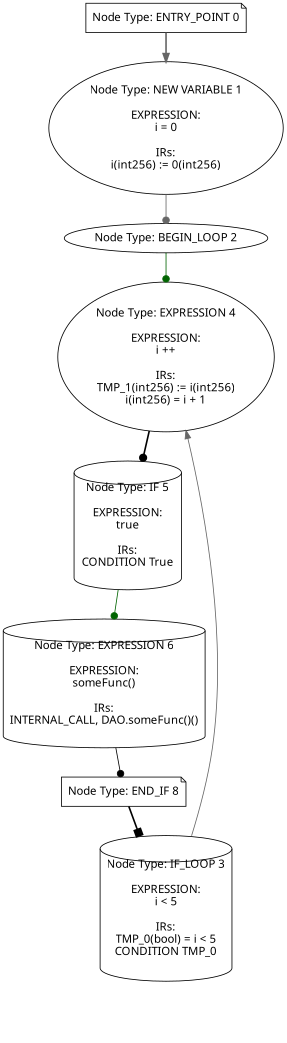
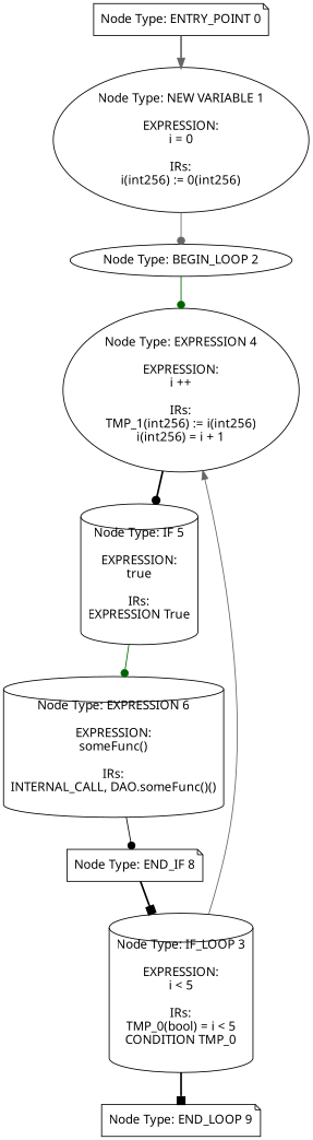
  digraph {
    fontname="Noto Sans"
    node [fontname="Noto Sans" shape=note]
    edge [arrowhead=dot color=black fontname="Noto Sans" style=solid]
    n1 [label="Node Type: ENTRY_POINT 0\n"]
    n2 [label="Node Type: NEW VARIABLE 1\n\nEXPRESSION:\ni = 0\n\nIRs:\ni(int256) := 0(int256)" shape=ellipse]
    n3 [label="Node Type: BEGIN_LOOP 2\n" shape=ellipse]
    n4 [label="Node Type: EXPRESSION 4\n\nEXPRESSION:\ni ++\n\nIRs:\nTMP_1(int256) := i(int256)\ni(int256) = i + 1" shape=ellipse]
-   n5 [label="Node Type: IF 5\n\nEXPRESSION:\ntrue\n\nIRs:\nCONDITION True" shape=cylinder]
+   n5 [label="Node Type: IF 5\n\nEXPRESSION:\ntrue\n\nIRs:\nEXPRESSION True" shape=cylinder]
    n6 [label="Node Type: EXPRESSION 6\n\nEXPRESSION:\nsomeFunc()\n\nIRs:\nINTERNAL_CALL, DAO.someFunc()()" shape=cylinder]
    n7 [label="Node Type: IF_LOOP 3\n\nEXPRESSION:\ni < 5\n\nIRs:\nTMP_0(bool) = i < 5\nCONDITION TMP_0" shape=cylinder]
+   n8 [label="Node Type: END_LOOP 9\n"]
    n9 [label="Node Type: END_IF 8\n"]
    n1 -> n2 [arrowhead=normal color=gray40 style=bold]
    n2 -> n3 [color=gray40]
    n3 -> n4 [color=darkgreen]
    n4 -> n5 [style=bold]
    n5 -> n6 [color=darkgreen]
    n6 -> n9
    n7 -> n4 [arrowhead=normal color=gray40]
+   n7 -> n8 [arrowhead=box style=bold]
    n9 -> n7 [arrowhead=box style=bold]
  }
